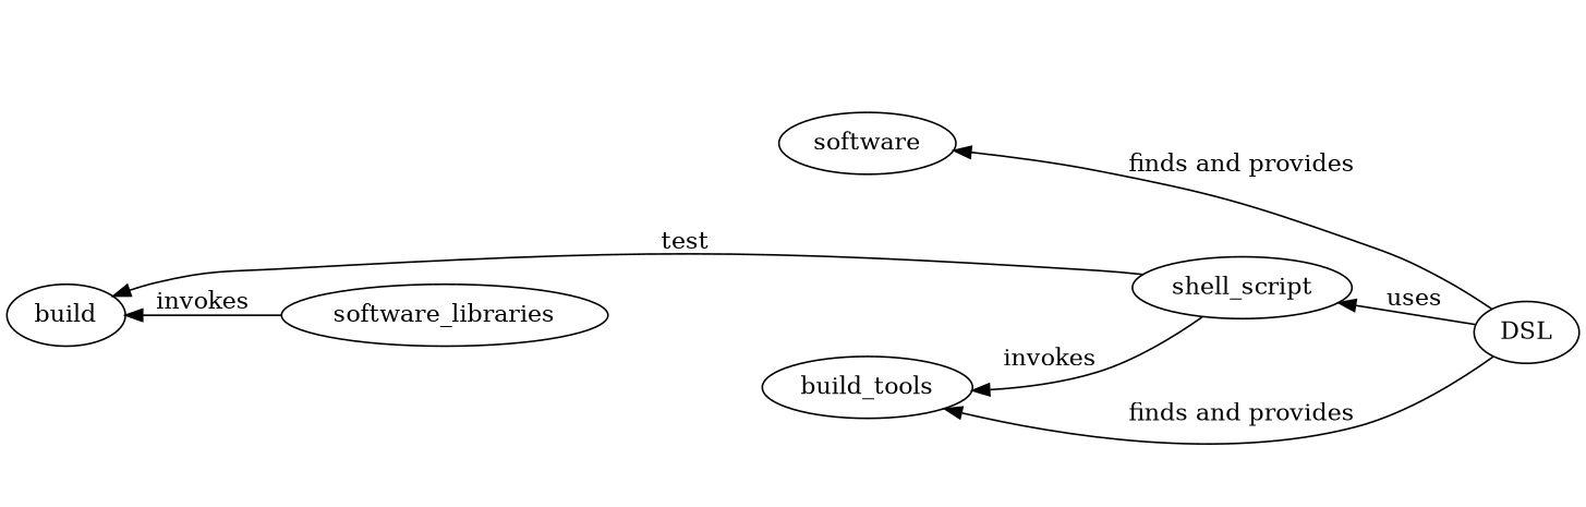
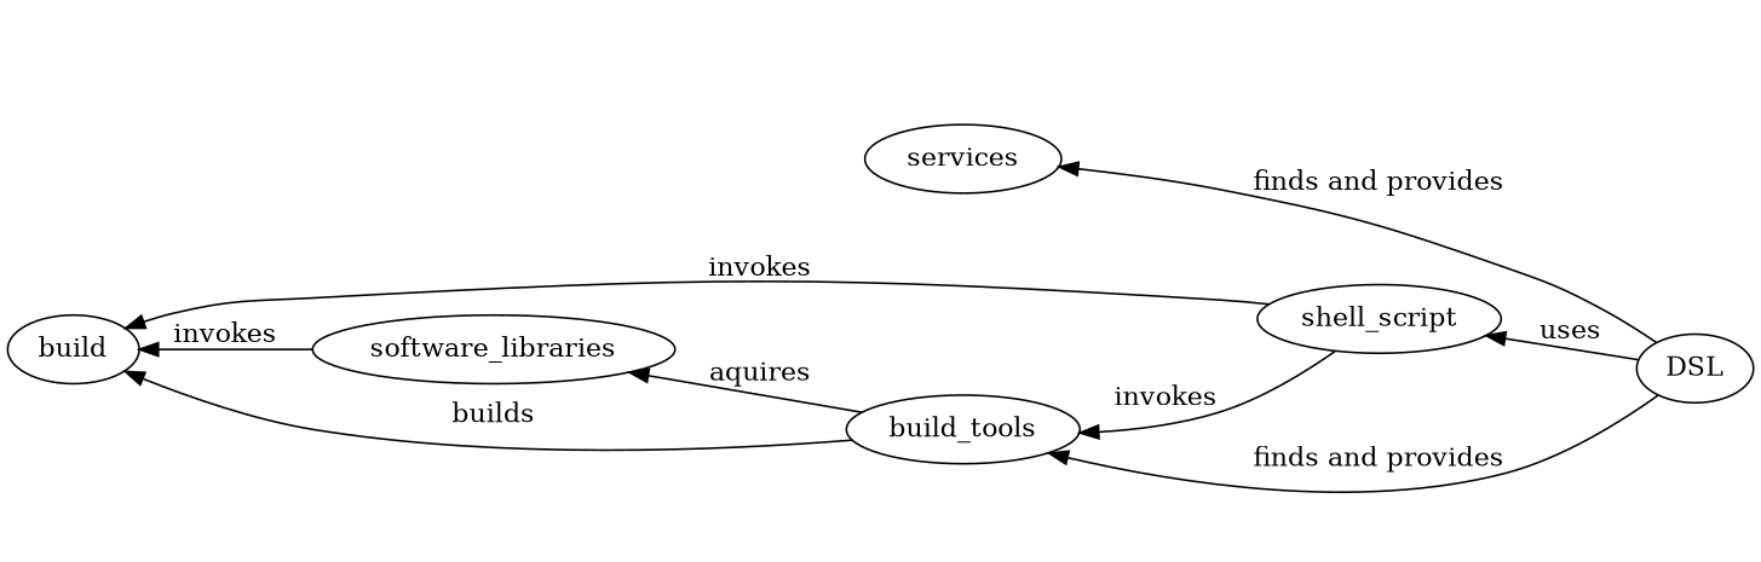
  digraph {
    newrank=true
    rankdir=RL
    DSL
    shell_script
-   services [label=software]
+   services
    build_tools
    software_libraries
    build
    subgraph sub_1 {
      rankdir=TB
      DSL
      shell_script
    }
    subgraph sub_2 {
      rankdir=TB
      services
      build_tools
      software_libraries
    }
    DSL -> shell_script [label=uses]
    DSL -> services [style=invis]
    DSL -> services [label="finds and provides"]
    DSL -> build_tools [style=invis]
    DSL -> build_tools [label="finds and provides"]
    DSL -> software_libraries [style=invis]
    shell_script -> services [style=invis]
    shell_script -> build_tools [style=invis]
    shell_script -> build_tools [label=invokes]
    shell_script -> software_libraries [style=invis]
-   shell_script -> build [label=test]
+   shell_script -> build [label=invokes]
+   build_tools -> software_libraries [label=aquires]
+   build_tools -> build [label=builds]
    software_libraries -> build [label=invokes]
  }
